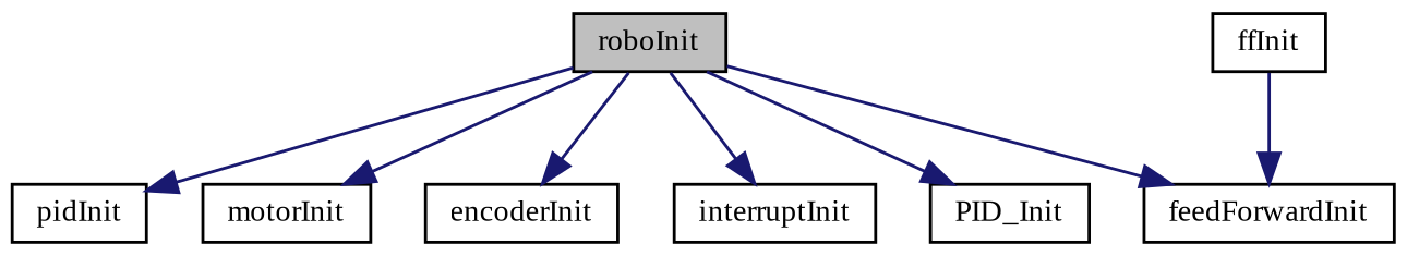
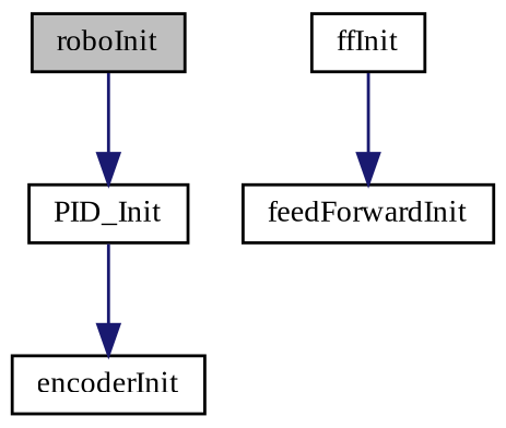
  digraph {
    fontname="Liberation Serif"
    rankdir=TB
    node [color=black fillcolor=white fontname="Liberation Serif" fontsize=10 shape=record style=filled]
    edge [color=midnightblue fontname="Liberation Serif" fontsize=10 labelfontname=Helvetica labelfontsize=10 style=solid]
    n1 [fillcolor=grey75 fontcolor=black height=0.2 label=roboInit width=0.4]
-   n2 [height=0.2 label=pidInit width=0.4]
-   n3 [height=0.2 label=motorInit width=0.4]
    n4 [height=0.2 label=encoderInit width=0.4]
-   n5 [height=0.2 label=interruptInit width=0.4]
    n6 [height=0.2 label=feedForwardInit width=0.4]
    n7 [height=0.2 label=PID_Init width=0.4]
    n8 [height=0.2 label=ffInit width=0.4]
-   n1 -> n2
-   n1 -> n3
-   n1 -> n4
-   n1 -> n5
-   n1 -> n6
+   n7 -> n4
    n1 -> n7
    n8 -> n6
  }
